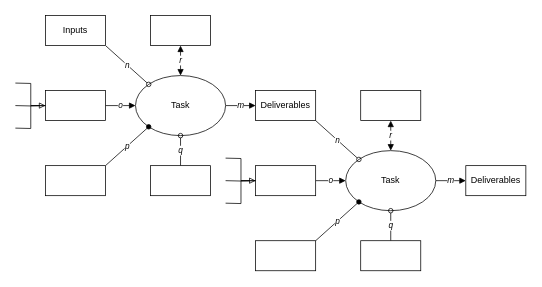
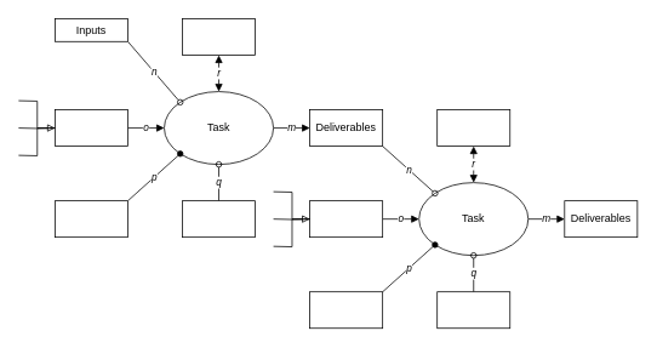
  <mxCell id="0" />
  <mxCell id="1" parent="0" />
  <mxCell id="2" value="m" style="edgeStyle=none;rounded=0;html=1;exitX=1;exitY=0.5;exitDx=0;exitDy=0;entryX=0;entryY=0.5;entryDx=0;entryDy=0;strokeColor=#000000;endArrow=block;endFill=1;startSize=6;endSize=6;fontStyle=2" edge="1" parent="1" source="4" target="16"><mxGeometry relative="1" as="geometry" /></mxCell>
  <mxCell id="3" value="r" style="edgeStyle=none;rounded=0;html=1;exitX=0.5;exitY=0;exitDx=0;exitDy=0;entryX=0.5;entryY=1;entryDx=0;entryDy=0;strokeColor=#000000;endArrow=block;endFill=1;startSize=6;endSize=6;startArrow=block;startFill=1;fontStyle=2" edge="1" parent="1" source="4" target="17"><mxGeometry relative="1" as="geometry" /></mxCell>
  <mxCell id="4" value="Task" style="ellipse;whiteSpace=wrap;html=1;" vertex="1" parent="1"><mxGeometry x="180" y="100" width="120" height="80" as="geometry" /></mxCell>
  <mxCell id="5" value="n" style="edgeStyle=none;html=1;exitX=1;exitY=1;exitDx=0;exitDy=0;entryX=0;entryY=0;entryDx=0;entryDy=0;endArrow=oval;endFill=0;startSize=6;endSize=6;fontStyle=2" edge="1" parent="1" source="6" target="4"><mxGeometry relative="1" as="geometry" /></mxCell>
- <mxCell id="6" value="Inputs" style="rounded=0;whiteSpace=wrap;html=1;" vertex="1" parent="1"><mxGeometry x="60" y="20" width="80" height="40" as="geometry" /></mxCell>
+ <mxCell id="6" value="Inputs" style="rounded=0;whiteSpace=wrap;html=1;" vertex="1" parent="1"><mxGeometry x="60" y="20" width="80" height="25" as="geometry" /></mxCell>
  <mxCell id="7" value="o" style="edgeStyle=orthogonalEdgeStyle;rounded=0;html=1;exitX=1;exitY=0.5;exitDx=0;exitDy=0;entryX=0;entryY=0.5;entryDx=0;entryDy=0;strokeColor=#000000;endArrow=block;endFill=1;startSize=6;endSize=6;fontStyle=2" edge="1" parent="1" source="8" target="4"><mxGeometry relative="1" as="geometry" /></mxCell>
  <mxCell id="8" value="" style="rounded=0;whiteSpace=wrap;html=1;" vertex="1" parent="1"><mxGeometry x="60" y="120" width="80" height="40" as="geometry" /></mxCell>
  <mxCell id="9" style="edgeStyle=orthogonalEdgeStyle;rounded=0;html=1;exitX=1;exitY=0.5;exitDx=0;exitDy=0;entryX=0;entryY=0.5;entryDx=0;entryDy=0;strokeColor=#000000;endArrow=none;endFill=0;" edge="1" parent="1" target="8"><mxGeometry relative="1" as="geometry"><mxPoint x="20" y="140" as="sourcePoint" /></mxGeometry></mxCell>
  <mxCell id="10" style="edgeStyle=orthogonalEdgeStyle;html=1;exitX=1;exitY=0.5;exitDx=0;exitDy=0;entryX=0;entryY=0.5;entryDx=0;entryDy=0;strokeColor=#000000;endArrow=none;endFill=0;rounded=0;" edge="1" parent="1" target="8"><mxGeometry relative="1" as="geometry"><mxPoint x="20" y="110" as="sourcePoint" /></mxGeometry></mxCell>
  <mxCell id="11" style="edgeStyle=orthogonalEdgeStyle;rounded=0;html=1;exitX=1;exitY=0.5;exitDx=0;exitDy=0;entryX=0;entryY=0.5;entryDx=0;entryDy=0;strokeColor=#000000;endArrow=block;endFill=0;" edge="1" parent="1" target="8"><mxGeometry relative="1" as="geometry"><mxPoint x="20" y="170" as="sourcePoint" /></mxGeometry></mxCell>
  <mxCell id="12" value="p" style="rounded=0;html=1;exitX=1;exitY=0;exitDx=0;exitDy=0;entryX=0;entryY=1;entryDx=0;entryDy=0;strokeColor=#000000;endArrow=oval;endFill=1;startSize=6;endSize=6;fontStyle=2" edge="1" parent="1" source="13" target="4"><mxGeometry relative="1" as="geometry" /></mxCell>
  <mxCell id="13" value="" style="rounded=0;whiteSpace=wrap;html=1;" vertex="1" parent="1"><mxGeometry x="60" y="220" width="80" height="40" as="geometry" /></mxCell>
  <mxCell id="14" value="q" style="edgeStyle=none;rounded=0;html=1;exitX=0.5;exitY=0;exitDx=0;exitDy=0;entryX=0.5;entryY=1;entryDx=0;entryDy=0;strokeColor=#000000;endArrow=oval;endFill=0;startSize=6;endSize=6;fontStyle=2" edge="1" parent="1" source="15" target="4"><mxGeometry relative="1" as="geometry" /></mxCell>
  <mxCell id="15" value="" style="rounded=0;whiteSpace=wrap;html=1;" vertex="1" parent="1"><mxGeometry x="200" y="220" width="80" height="40" as="geometry" /></mxCell>
  <mxCell id="16" value="Deliverables" style="rounded=0;whiteSpace=wrap;html=1;" vertex="1" parent="1"><mxGeometry x="340" y="120" width="80" height="40" as="geometry" /></mxCell>
  <mxCell id="17" value="" style="rounded=0;whiteSpace=wrap;html=1;" vertex="1" parent="1"><mxGeometry x="200" y="20" width="80" height="40" as="geometry" /></mxCell>
  <mxCell id="18" value="m" style="edgeStyle=none;rounded=0;html=1;exitX=1;exitY=0.5;exitDx=0;exitDy=0;entryX=0;entryY=0.5;entryDx=0;entryDy=0;strokeColor=#000000;endArrow=block;endFill=1;startSize=6;endSize=6;fontStyle=2" edge="1" parent="1" source="20" target="31"><mxGeometry relative="1" as="geometry" /></mxCell>
  <mxCell id="19" value="r" style="edgeStyle=none;rounded=0;html=1;exitX=0.5;exitY=0;exitDx=0;exitDy=0;entryX=0.5;entryY=1;entryDx=0;entryDy=0;strokeColor=#000000;endArrow=block;endFill=1;startSize=6;endSize=6;startArrow=block;startFill=1;fontStyle=2" edge="1" parent="1" source="20" target="32"><mxGeometry relative="1" as="geometry" /></mxCell>
  <mxCell id="20" value="Task" style="ellipse;whiteSpace=wrap;html=1;" vertex="1" parent="1"><mxGeometry x="460" y="200" width="120" height="80" as="geometry" /></mxCell>
  <mxCell id="21" value="n" style="edgeStyle=none;html=1;exitX=1;exitY=1;exitDx=0;exitDy=0;entryX=0;entryY=0;entryDx=0;entryDy=0;endArrow=oval;endFill=0;startSize=6;endSize=6;fontStyle=2" edge="1" parent="1" target="20"><mxGeometry relative="1" as="geometry"><mxPoint x="420" y="160" as="sourcePoint" /></mxGeometry></mxCell>
  <mxCell id="22" value="o" style="edgeStyle=orthogonalEdgeStyle;rounded=0;html=1;exitX=1;exitY=0.5;exitDx=0;exitDy=0;entryX=0;entryY=0.5;entryDx=0;entryDy=0;strokeColor=#000000;endArrow=block;endFill=1;startSize=6;endSize=6;fontStyle=2" edge="1" parent="1" source="23" target="20"><mxGeometry relative="1" as="geometry" /></mxCell>
  <mxCell id="23" value="" style="rounded=0;whiteSpace=wrap;html=1;" vertex="1" parent="1"><mxGeometry x="340" y="220" width="80" height="40" as="geometry" /></mxCell>
  <mxCell id="24" style="edgeStyle=orthogonalEdgeStyle;rounded=0;html=1;exitX=1;exitY=0.5;exitDx=0;exitDy=0;entryX=0;entryY=0.5;entryDx=0;entryDy=0;strokeColor=#000000;endArrow=none;endFill=0;" edge="1" parent="1" target="23"><mxGeometry relative="1" as="geometry"><mxPoint x="300" y="240" as="sourcePoint" /></mxGeometry></mxCell>
  <mxCell id="25" style="edgeStyle=orthogonalEdgeStyle;html=1;exitX=1;exitY=0.5;exitDx=0;exitDy=0;entryX=0;entryY=0.5;entryDx=0;entryDy=0;strokeColor=#000000;endArrow=none;endFill=0;rounded=0;" edge="1" parent="1" target="23"><mxGeometry relative="1" as="geometry"><mxPoint x="300" y="210" as="sourcePoint" /></mxGeometry></mxCell>
  <mxCell id="26" style="edgeStyle=orthogonalEdgeStyle;rounded=0;html=1;exitX=1;exitY=0.5;exitDx=0;exitDy=0;entryX=0;entryY=0.5;entryDx=0;entryDy=0;strokeColor=#000000;endArrow=block;endFill=0;" edge="1" parent="1" target="23"><mxGeometry relative="1" as="geometry"><mxPoint x="300" y="270" as="sourcePoint" /></mxGeometry></mxCell>
  <mxCell id="27" value="p" style="rounded=0;html=1;exitX=1;exitY=0;exitDx=0;exitDy=0;entryX=0;entryY=1;entryDx=0;entryDy=0;strokeColor=#000000;endArrow=oval;endFill=1;startSize=6;endSize=6;fontStyle=2" edge="1" parent="1" source="28" target="20"><mxGeometry relative="1" as="geometry" /></mxCell>
  <mxCell id="28" value="" style="rounded=0;whiteSpace=wrap;html=1;" vertex="1" parent="1"><mxGeometry x="340" y="320" width="80" height="40" as="geometry" /></mxCell>
  <mxCell id="29" value="q" style="edgeStyle=none;rounded=0;html=1;exitX=0.5;exitY=0;exitDx=0;exitDy=0;entryX=0.5;entryY=1;entryDx=0;entryDy=0;strokeColor=#000000;endArrow=oval;endFill=0;startSize=6;endSize=6;fontStyle=2" edge="1" parent="1" source="30" target="20"><mxGeometry relative="1" as="geometry" /></mxCell>
  <mxCell id="30" value="" style="rounded=0;whiteSpace=wrap;html=1;" vertex="1" parent="1"><mxGeometry x="480" y="320" width="80" height="40" as="geometry" /></mxCell>
  <mxCell id="31" value="Deliverables" style="rounded=0;whiteSpace=wrap;html=1;" vertex="1" parent="1"><mxGeometry x="620" y="220" width="80" height="40" as="geometry" /></mxCell>
  <mxCell id="32" value="" style="rounded=0;whiteSpace=wrap;html=1;" vertex="1" parent="1"><mxGeometry x="480" y="120" width="80" height="40" as="geometry" /></mxCell>
